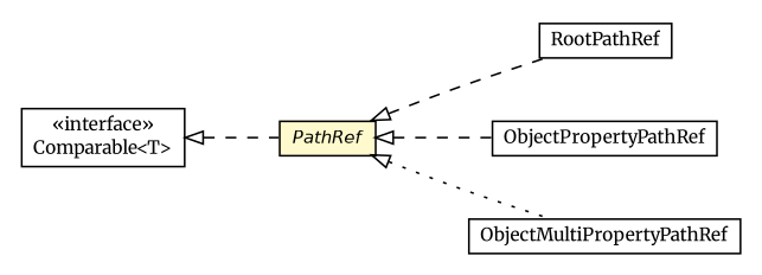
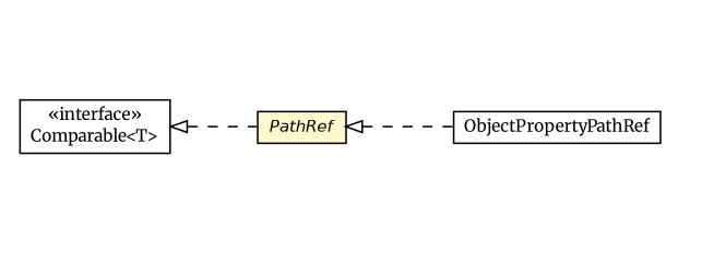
  digraph {
    fontname=Merriweather
    nodesep=0.25
    rankdir=LR
    ranksep=0.5
    node [fontcolor=black fontname=Merriweather fontsize=10.0 shape=plaintext]
    edge [arrowtail=empty dir=back fontname=Merriweather fontsize=10 headport=p labelfontname=Helvetica labelfontsize=10 style=dashed tailport=p]
    n1 [label=<<table title="net.trajano.doxdb.jsonpath.internal.PathRef" border="0" cellborder="1" cellspacing="0" cellpadding="2" port="p" bgcolor="lemonChiffon" href="./PathRef.html"> 		<tr><td><table border="0" cellspacing="0" cellpadding="1"> <tr><td align="center" balign="center"><font face="Helvetica-Oblique"> PathRef </font></td></tr> 		</table></td></tr> 		</table>>]
-   n2 [label=<<table title="net.trajano.doxdb.jsonpath.internal.PathRef.RootPathRef" border="0" cellborder="1" cellspacing="0" cellpadding="2" port="p" href="./PathRef.RootPathRef.html"> 		<tr><td><table border="0" cellspacing="0" cellpadding="1"> <tr><td align="center" balign="center"> RootPathRef </td></tr> 		</table></td></tr> 		</table>>]
    n3 [label=<<table title="net.trajano.doxdb.jsonpath.internal.PathRef.ObjectPropertyPathRef" border="0" cellborder="1" cellspacing="0" cellpadding="2" port="p" href="./PathRef.ObjectPropertyPathRef.html"> 		<tr><td><table border="0" cellspacing="0" cellpadding="1"> <tr><td align="center" balign="center"> ObjectPropertyPathRef </td></tr> 		</table></td></tr> 		</table>>]
-   n4 [label=<<table title="net.trajano.doxdb.jsonpath.internal.PathRef.ObjectMultiPropertyPathRef" border="0" cellborder="1" cellspacing="0" cellpadding="2" port="p" href="./PathRef.ObjectMultiPropertyPathRef.html"> 		<tr><td><table border="0" cellspacing="0" cellpadding="1"> <tr><td align="center" balign="center"> ObjectMultiPropertyPathRef </td></tr> 		</table></td></tr> 		</table>>]
    n5 [label=<<table title="java.lang.Comparable" border="0" cellborder="1" cellspacing="0" cellpadding="2" port="p" href="http://java.sun.com/j2se/1.4.2/docs/api/java/lang/Comparable.html"> 		<tr><td><table border="0" cellspacing="0" cellpadding="1"> <tr><td align="center" balign="center"> &#171;interface&#187; </td></tr> <tr><td align="center" balign="center"> Comparable&lt;T&gt; </td></tr> 		</table></td></tr> 		</table>>]
-   n1 -> n2
    n1 -> n3
-   n1 -> n4 [style=dotted]
    n5 -> n1
  }
